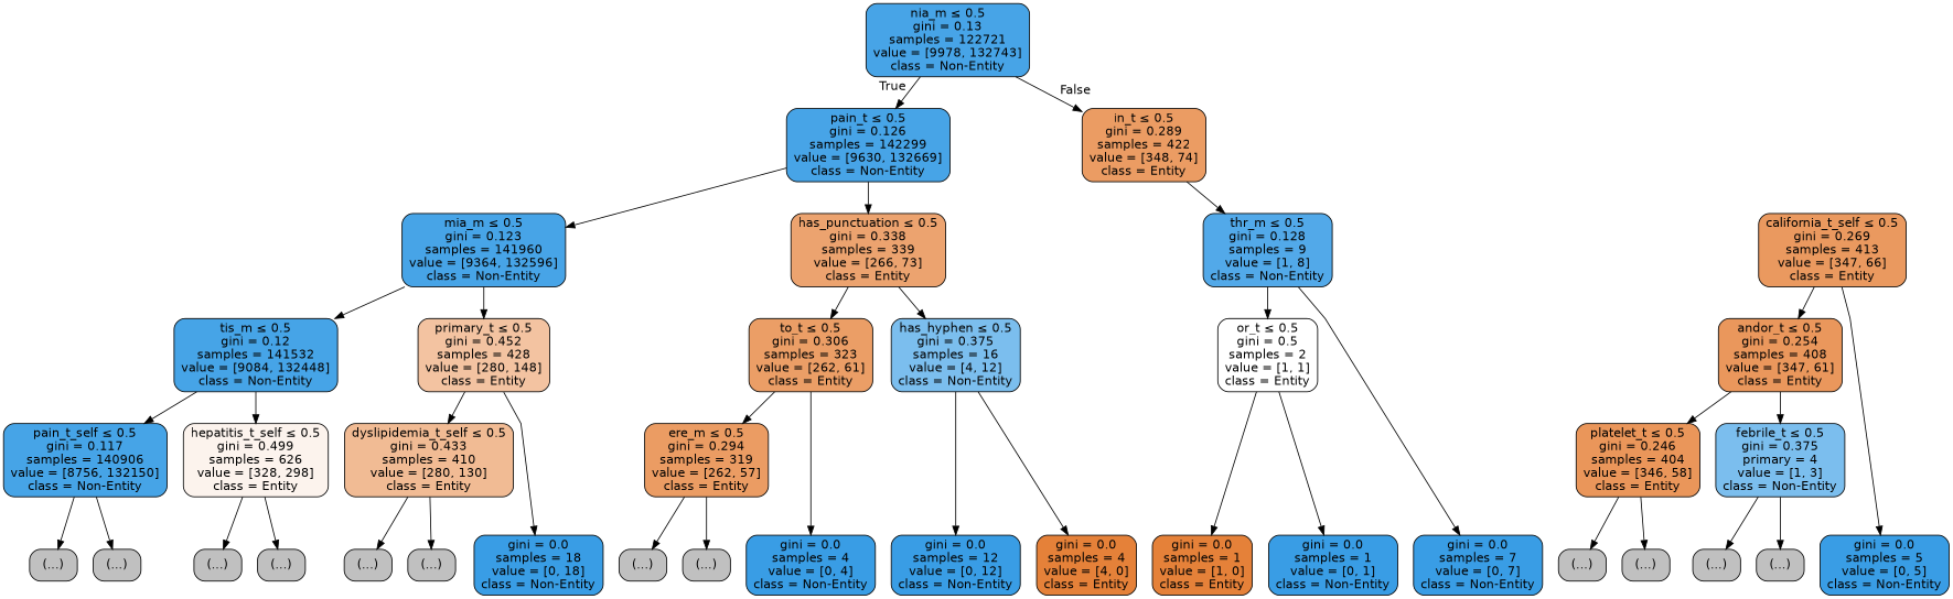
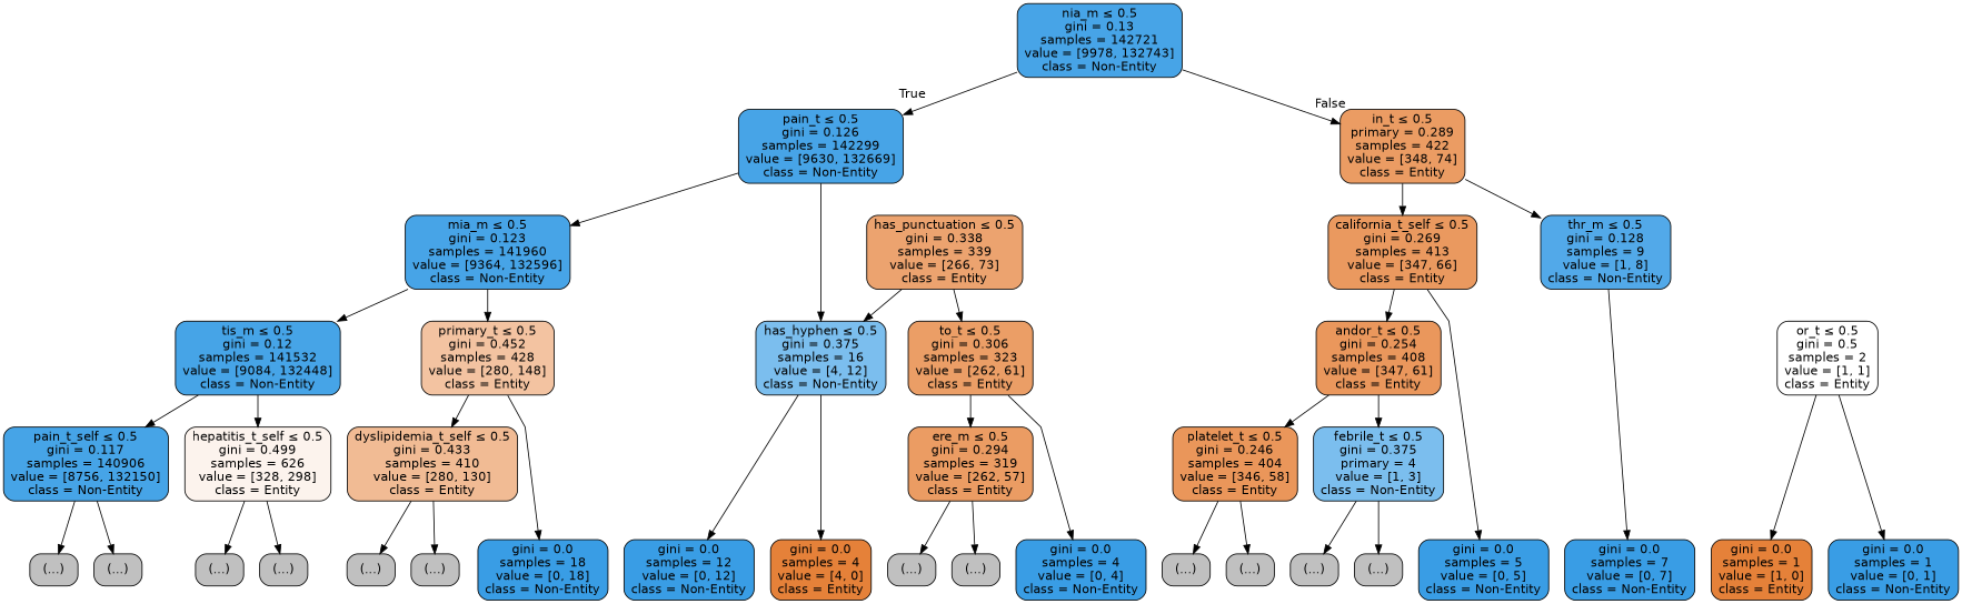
  digraph {
    ranksep=equally
    splines=polyline
    node [color=black fillcolor="#C0C0C0" fontname=helvetica shape=box style="filled, rounded"]
    edge [fontname=helvetica]
-   n1 [fillcolor="#399de5ec" label=<nia_m &le; 0.5<br/>gini = 0.13<br/>samples = 122721<br/>value = [9978, 132743]<br/>class = Non-Entity>]
+   n1 [fillcolor="#399de5ec" label=<nia_m &le; 0.5<br/>gini = 0.13<br/>samples = 142721<br/>value = [9978, 132743]<br/>class = Non-Entity>]
    n2 [fillcolor="#399de5ec" label=<pain_t &le; 0.5<br/>gini = 0.126<br/>samples = 142299<br/>value = [9630, 132669]<br/>class = Non-Entity>]
-   n3 [fillcolor="#e58139c9" label=<in_t &le; 0.5<br/>gini = 0.289<br/>samples = 422<br/>value = [348, 74]<br/>class = Entity>]
+   n3 [fillcolor="#e58139c9" label=<in_t &le; 0.5<br/>primary = 0.289<br/>samples = 422<br/>value = [348, 74]<br/>class = Entity>]
    n4 [fillcolor="#399de5ed" label=<mia_m &le; 0.5<br/>gini = 0.123<br/>samples = 141960<br/>value = [9364, 132596]<br/>class = Non-Entity>]
    n5 [fillcolor="#e58139b9" label=<has_punctuation &le; 0.5<br/>gini = 0.338<br/>samples = 339<br/>value = [266, 73]<br/>class = Entity>]
    n6 [fillcolor="#e58139ce" label=<california_t_self &le; 0.5<br/>gini = 0.269<br/>samples = 413<br/>value = [347, 66]<br/>class = Entity>]
    n7 [fillcolor="#399de5df" label=<thr_m &le; 0.5<br/>gini = 0.128<br/>samples = 9<br/>value = [1, 8]<br/>class = Non-Entity>]
    n8 [fillcolor="#399de5ee" label=<tis_m &le; 0.5<br/>gini = 0.12<br/>samples = 141532<br/>value = [9084, 132448]<br/>class = Non-Entity>]
    n9 [fillcolor="#e5813978" label=<primary_t &le; 0.5<br/>gini = 0.452<br/>samples = 428<br/>value = [280, 148]<br/>class = Entity>]
    n10 [fillcolor="#e58139c4" label=<to_t &le; 0.5<br/>gini = 0.306<br/>samples = 323<br/>value = [262, 61]<br/>class = Entity>]
    n11 [fillcolor="#399de5aa" label=<has_hyphen &le; 0.5<br/>gini = 0.375<br/>samples = 16<br/>value = [4, 12]<br/>class = Non-Entity>]
    n12 [fillcolor="#e58139d2" label=<andor_t &le; 0.5<br/>gini = 0.254<br/>samples = 408<br/>value = [347, 61]<br/>class = Entity>]
    n13 [fillcolor="#e5813900" label=<or_t &le; 0.5<br/>gini = 0.5<br/>samples = 2<br/>value = [1, 1]<br/>class = Entity>]
    n14 [fillcolor="#399de5ee" label=<pain_t_self &le; 0.5<br/>gini = 0.117<br/>samples = 140906<br/>value = [8756, 132150]<br/>class = Non-Entity>]
    n15 [fillcolor="#e5813917" label=<hepatitis_t_self &le; 0.5<br/>gini = 0.499<br/>samples = 626<br/>value = [328, 298]<br/>class = Entity>]
    n16 [fillcolor="#e5813989" label=<dyslipidemia_t_self &le; 0.5<br/>gini = 0.433<br/>samples = 410<br/>value = [280, 130]<br/>class = Entity>]
    n17 [fillcolor="#e58139c8" label=<ere_m &le; 0.5<br/>gini = 0.294<br/>samples = 319<br/>value = [262, 57]<br/>class = Entity>]
    n18 [fillcolor="#e58139d4" label=<platelet_t &le; 0.5<br/>gini = 0.246<br/>samples = 404<br/>value = [346, 58]<br/>class = Entity>]
    n19 [fillcolor="#399de5aa" label=<febrile_t &le; 0.5<br/>gini = 0.375<br/>primary = 4<br/>value = [1, 3]<br/>class = Non-Entity>]
    n20 [label="(...)"]
    n21 [label="(...)"]
    n22 [label="(...)"]
    n23 [label="(...)"]
    n24 [label="(...)"]
    n25 [label="(...)"]
    n26 [fillcolor="#399de5ff" label=<gini = 0.0<br/>samples = 18<br/>value = [0, 18]<br/>class = Non-Entity>]
    n27 [label="(...)"]
    n28 [label="(...)"]
    n29 [fillcolor="#399de5ff" label=<gini = 0.0<br/>samples = 4<br/>value = [0, 4]<br/>class = Non-Entity>]
    n30 [fillcolor="#399de5ff" label=<gini = 0.0<br/>samples = 12<br/>value = [0, 12]<br/>class = Non-Entity>]
    n31 [fillcolor="#e58139ff" label=<gini = 0.0<br/>samples = 4<br/>value = [4, 0]<br/>class = Entity>]
    n32 [label="(...)"]
    n33 [label="(...)"]
    n34 [label="(...)"]
    n35 [label="(...)"]
    n36 [fillcolor="#399de5ff" label=<gini = 0.0<br/>samples = 5<br/>value = [0, 5]<br/>class = Non-Entity>]
    n37 [fillcolor="#399de5ff" label=<gini = 0.0<br/>samples = 7<br/>value = [0, 7]<br/>class = Non-Entity>]
    n38 [fillcolor="#e58139ff" label=<gini = 0.0<br/>samples = 1<br/>value = [1, 0]<br/>class = Entity>]
    n39 [fillcolor="#399de5ff" label=<gini = 0.0<br/>samples = 1<br/>value = [0, 1]<br/>class = Non-Entity>]
    subgraph sub_1 {
      rank=same
      n1
    }
    subgraph sub_2 {
      rank=same
      n2
      n3
    }
    subgraph sub_3 {
      rank=same
      n4
      n5
      n6
      n7
    }
    subgraph sub_4 {
      rank=same
      n8
      n9
      n10
      n11
      n12
      n13
    }
    subgraph sub_5 {
      rank=same
      n14
      n15
      n16
      n17
      n18
      n19
    }
    subgraph sub_6 {
      rank=same
      n20
      n21
      n22
      n23
      n24
      n25
      n26
      n27
      n28
      n29
      n30
      n31
      n32
      n33
      n34
      n35
      n36
      n37
      n38
      n39
    }
    n1 -> n2 [headlabel=True labelangle=45 labeldistance=2.5]
    n1 -> n3 [headlabel=False labelangle=-45 labeldistance=2.5]
    n2 -> n4
-   n2 -> n5
+   n2 -> n11
+   n3 -> n6
    n3 -> n7
    n4 -> n8
    n4 -> n9
    n5 -> n10
    n5 -> n11
    n6 -> n12
    n6 -> n36
-   n7 -> n13
    n7 -> n37
    n8 -> n14
    n8 -> n15
    n9 -> n16
    n9 -> n26
    n10 -> n17
    n10 -> n29
    n11 -> n30
    n11 -> n31
    n12 -> n18
    n12 -> n19
    n13 -> n38
    n13 -> n39
    n14 -> n20
    n14 -> n21
    n15 -> n22
    n15 -> n23
    n16 -> n24
    n16 -> n25
    n17 -> n27
    n17 -> n28
    n18 -> n32
    n18 -> n33
    n19 -> n34
    n19 -> n35
  }
